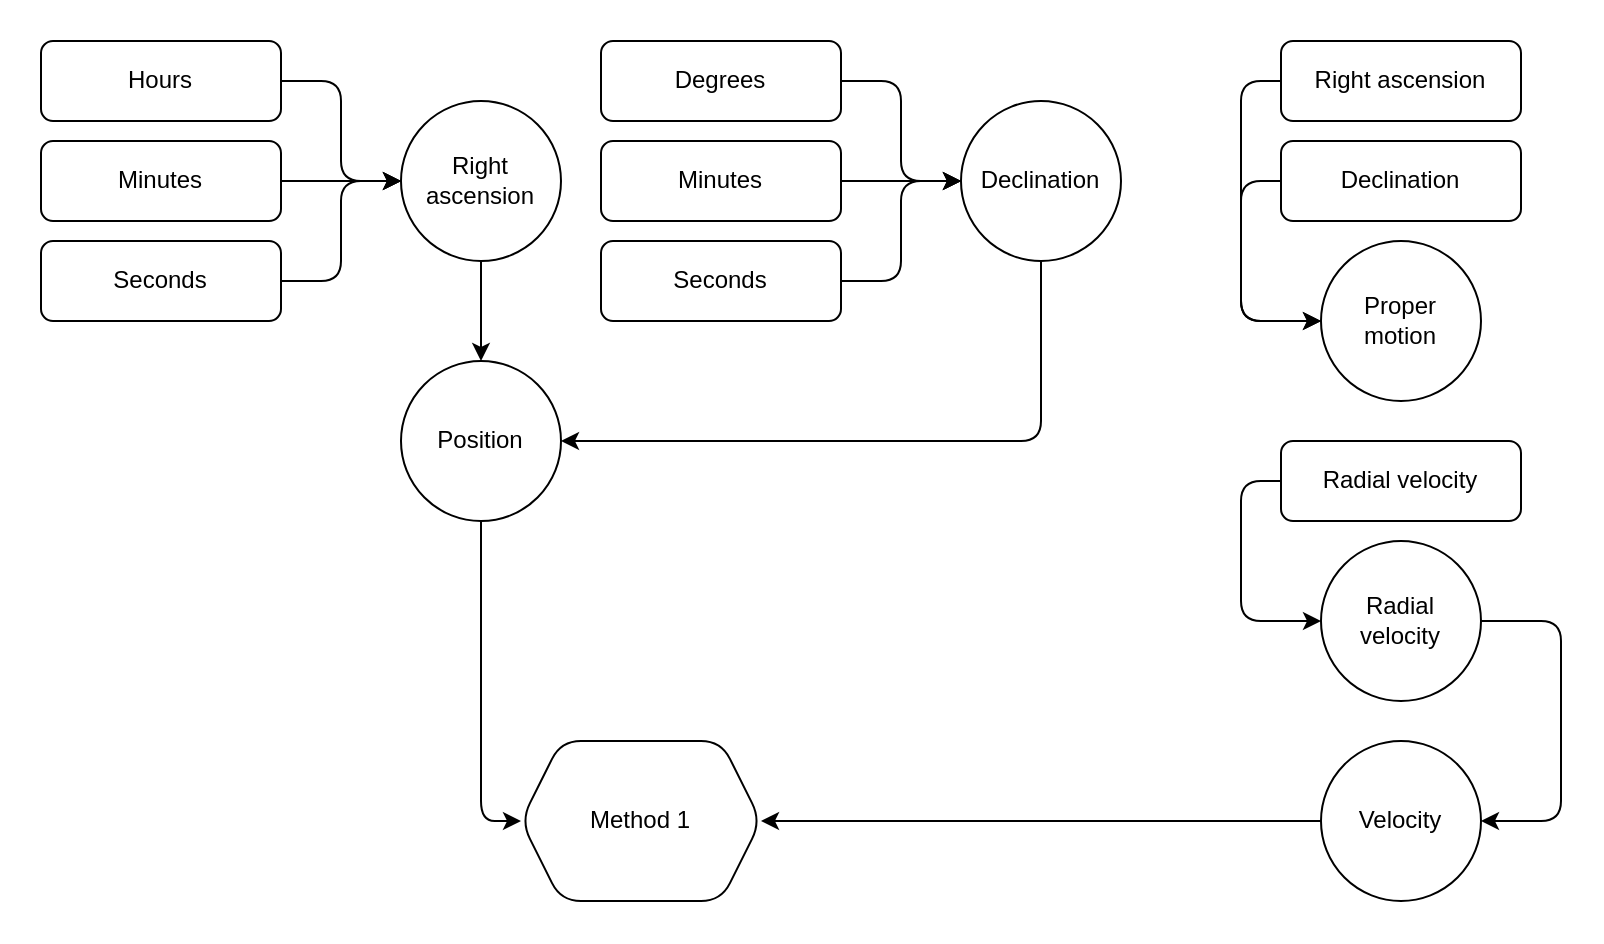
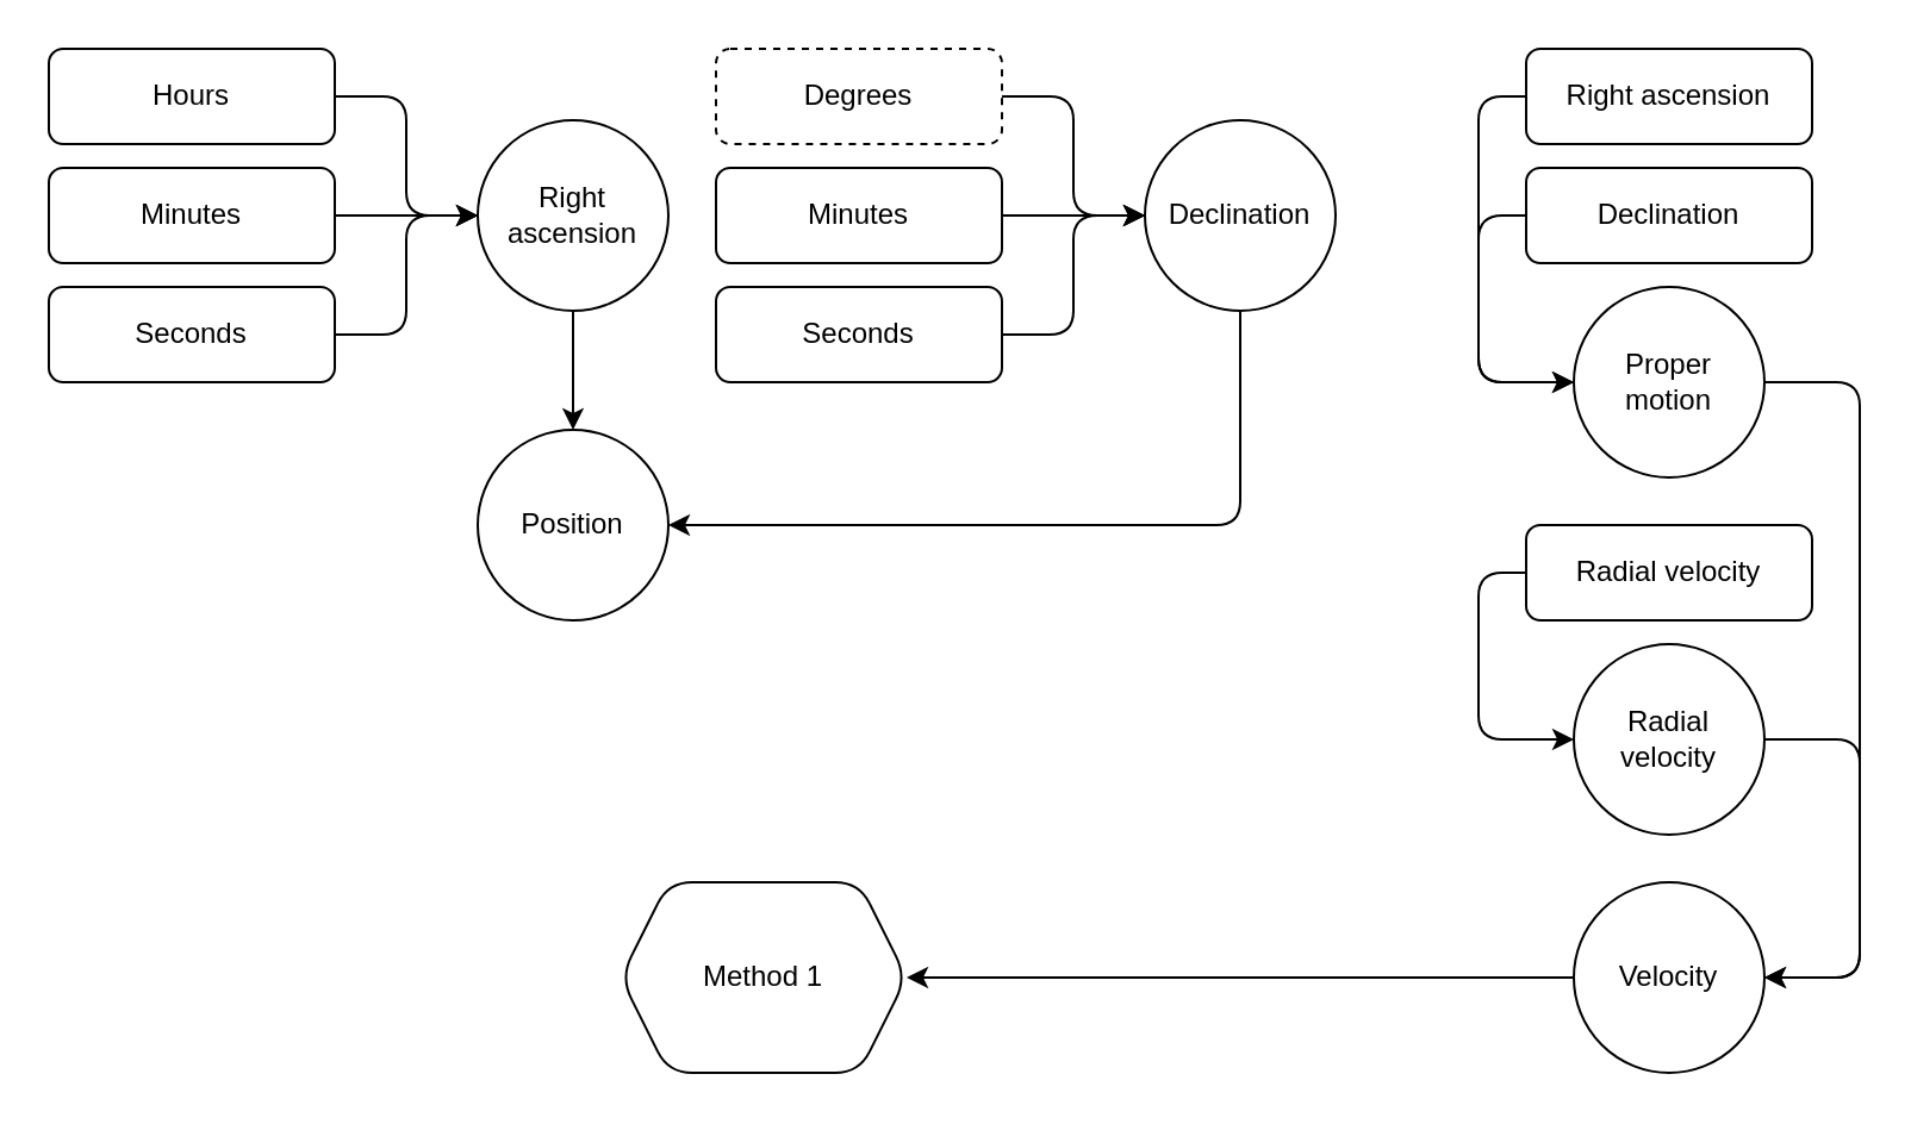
  <mxCell id="0" />
  <mxCell id="1" parent="0" />
  <mxCell id="2" style="edgeStyle=orthogonalEdgeStyle;rounded=1;orthogonalLoop=1;jettySize=auto;html=1;entryX=0;entryY=0.5;entryDx=0;entryDy=0;" parent="1" source="3" target="15" edge="1"><mxGeometry relative="1" as="geometry" /></mxCell>
  <mxCell id="3" value="Hours" style="rounded=1;whiteSpace=wrap;html=1;" parent="1" vertex="1"><mxGeometry x="20" y="20" width="120" height="40" as="geometry" /></mxCell>
  <mxCell id="4" style="edgeStyle=orthogonalEdgeStyle;rounded=1;orthogonalLoop=1;jettySize=auto;html=1;entryX=0;entryY=0.5;entryDx=0;entryDy=0;" parent="1" source="5" target="15" edge="1"><mxGeometry relative="1" as="geometry" /></mxCell>
  <mxCell id="5" value="Minutes" style="rounded=1;whiteSpace=wrap;html=1;" parent="1" vertex="1"><mxGeometry x="20" y="70" width="120" height="40" as="geometry" /></mxCell>
  <mxCell id="6" style="edgeStyle=orthogonalEdgeStyle;rounded=1;orthogonalLoop=1;jettySize=auto;html=1;entryX=0;entryY=0.5;entryDx=0;entryDy=0;" parent="1" source="7" target="15" edge="1"><mxGeometry relative="1" as="geometry" /></mxCell>
  <mxCell id="7" value="Seconds" style="rounded=1;whiteSpace=wrap;html=1;" parent="1" vertex="1"><mxGeometry x="20" y="120" width="120" height="40" as="geometry" /></mxCell>
  <mxCell id="8" style="edgeStyle=orthogonalEdgeStyle;rounded=1;orthogonalLoop=1;jettySize=auto;html=1;" parent="1" source="9" target="17" edge="1"><mxGeometry relative="1" as="geometry" /></mxCell>
- <mxCell id="9" value="Degrees" style="rounded=1;whiteSpace=wrap;html=1;" parent="1" vertex="1"><mxGeometry x="300" y="20" width="120" height="40" as="geometry" /></mxCell>
+ <mxCell id="9" value="Degrees" style="rounded=1;whiteSpace=wrap;html=1;dashed=1;" parent="1" vertex="1"><mxGeometry x="300" y="20" width="120" height="40" as="geometry" /></mxCell>
  <mxCell id="10" style="edgeStyle=orthogonalEdgeStyle;rounded=1;orthogonalLoop=1;jettySize=auto;html=1;" parent="1" source="11" target="17" edge="1"><mxGeometry relative="1" as="geometry" /></mxCell>
  <mxCell id="11" value="Minutes" style="rounded=1;whiteSpace=wrap;html=1;" parent="1" vertex="1"><mxGeometry x="300" y="70" width="120" height="40" as="geometry" /></mxCell>
  <mxCell id="12" style="edgeStyle=orthogonalEdgeStyle;rounded=1;orthogonalLoop=1;jettySize=auto;html=1;" parent="1" source="13" target="17" edge="1"><mxGeometry relative="1" as="geometry" /></mxCell>
  <mxCell id="13" value="Seconds" style="rounded=1;whiteSpace=wrap;html=1;" parent="1" vertex="1"><mxGeometry x="300" y="120" width="120" height="40" as="geometry" /></mxCell>
  <mxCell id="14" style="edgeStyle=orthogonalEdgeStyle;rounded=1;orthogonalLoop=1;jettySize=auto;html=1;entryX=0.5;entryY=0;entryDx=0;entryDy=0;" parent="1" source="15" target="19" edge="1"><mxGeometry relative="1" as="geometry" /></mxCell>
  <mxCell id="15" value="&lt;div&gt;Right&lt;/div&gt;&lt;div&gt;ascension&lt;/div&gt;" style="ellipse;whiteSpace=wrap;html=1;aspect=fixed;rounded=1;" parent="1" vertex="1"><mxGeometry x="200" y="50" width="80" height="80" as="geometry" /></mxCell>
  <mxCell id="16" style="edgeStyle=orthogonalEdgeStyle;rounded=1;orthogonalLoop=1;jettySize=auto;html=1;entryX=1;entryY=0.5;entryDx=0;entryDy=0;" parent="1" source="17" target="19" edge="1"><mxGeometry relative="1" as="geometry"><Array as="points"><mxPoint x="520" y="220" /></Array></mxGeometry></mxCell>
  <mxCell id="17" value="Declination" style="ellipse;whiteSpace=wrap;html=1;aspect=fixed;rounded=1;" parent="1" vertex="1"><mxGeometry x="480" y="50" width="80" height="80" as="geometry" /></mxCell>
- <mxCell id="18" style="edgeStyle=orthogonalEdgeStyle;rounded=1;orthogonalLoop=1;jettySize=auto;html=1;entryX=0;entryY=0.5;entryDx=0;entryDy=0;" parent="1" source="19" target="32" edge="1"><mxGeometry relative="1" as="geometry" /></mxCell>
  <mxCell id="19" value="Position" style="ellipse;whiteSpace=wrap;html=1;aspect=fixed;rounded=1;" parent="1" vertex="1"><mxGeometry x="200" y="180" width="80" height="80" as="geometry" /></mxCell>
  <mxCell id="20" style="edgeStyle=orthogonalEdgeStyle;rounded=1;orthogonalLoop=1;jettySize=auto;html=1;entryX=0;entryY=0.5;entryDx=0;entryDy=0;" parent="1" source="21" target="23" edge="1"><mxGeometry relative="1" as="geometry"><Array as="points"><mxPoint x="620" y="40" /><mxPoint x="620" y="160" /></Array></mxGeometry></mxCell>
  <mxCell id="21" value="Right ascension" style="rounded=1;whiteSpace=wrap;html=1;" parent="1" vertex="1"><mxGeometry x="640" y="20" width="120" height="40" as="geometry" /></mxCell>
+ <mxCell id="22" style="edgeStyle=orthogonalEdgeStyle;rounded=1;orthogonalLoop=1;jettySize=auto;html=1;entryX=1;entryY=0.5;entryDx=0;entryDy=0;" parent="1" source="23" target="31" edge="1"><mxGeometry relative="1" as="geometry"><Array as="points"><mxPoint x="780" y="160" /><mxPoint x="780" y="410" /></Array></mxGeometry></mxCell>
  <mxCell id="23" value="&lt;div&gt;Proper&lt;/div&gt;&lt;div&gt;motion&lt;/div&gt;" style="ellipse;whiteSpace=wrap;html=1;aspect=fixed;rounded=1;" parent="1" vertex="1"><mxGeometry x="660" y="120" width="80" height="80" as="geometry" /></mxCell>
  <mxCell id="24" style="edgeStyle=orthogonalEdgeStyle;rounded=1;orthogonalLoop=1;jettySize=auto;html=1;entryX=0;entryY=0.5;entryDx=0;entryDy=0;" parent="1" source="25" target="23" edge="1"><mxGeometry relative="1" as="geometry"><Array as="points"><mxPoint x="620" y="90" /><mxPoint x="620" y="160" /></Array></mxGeometry></mxCell>
  <mxCell id="25" value="Declination" style="rounded=1;whiteSpace=wrap;html=1;" parent="1" vertex="1"><mxGeometry x="640" y="70" width="120" height="40" as="geometry" /></mxCell>
  <mxCell id="26" style="edgeStyle=orthogonalEdgeStyle;rounded=1;orthogonalLoop=1;jettySize=auto;html=1;entryX=1;entryY=0.5;entryDx=0;entryDy=0;" parent="1" source="27" target="31" edge="1"><mxGeometry relative="1" as="geometry"><Array as="points"><mxPoint x="780" y="310" /><mxPoint x="780" y="410" /></Array></mxGeometry></mxCell>
  <mxCell id="27" value="Radial&lt;br&gt;velocity" style="ellipse;whiteSpace=wrap;html=1;aspect=fixed;rounded=1;" parent="1" vertex="1"><mxGeometry x="660" y="270" width="80" height="80" as="geometry" /></mxCell>
  <mxCell id="28" style="edgeStyle=orthogonalEdgeStyle;rounded=1;orthogonalLoop=1;jettySize=auto;html=1;entryX=0;entryY=0.5;entryDx=0;entryDy=0;" parent="1" source="29" target="27" edge="1"><mxGeometry relative="1" as="geometry"><Array as="points"><mxPoint x="620" y="240" /><mxPoint x="620" y="310" /></Array></mxGeometry></mxCell>
  <mxCell id="29" value="Radial velocity" style="rounded=1;whiteSpace=wrap;html=1;" parent="1" vertex="1"><mxGeometry x="640" y="220" width="120" height="40" as="geometry" /></mxCell>
  <mxCell id="30" style="edgeStyle=orthogonalEdgeStyle;rounded=1;orthogonalLoop=1;jettySize=auto;html=1;entryX=1;entryY=0.5;entryDx=0;entryDy=0;" parent="1" source="31" target="32" edge="1"><mxGeometry relative="1" as="geometry" /></mxCell>
  <mxCell id="31" value="Velocity" style="ellipse;whiteSpace=wrap;html=1;aspect=fixed;rounded=1;" parent="1" vertex="1"><mxGeometry x="660" y="370" width="80" height="80" as="geometry" /></mxCell>
  <mxCell id="32" value="Method 1" style="shape=hexagon;perimeter=hexagonPerimeter2;whiteSpace=wrap;html=1;fixedSize=1;rounded=1;" parent="1" vertex="1"><mxGeometry x="260" y="370" width="120" height="80" as="geometry" /></mxCell>
